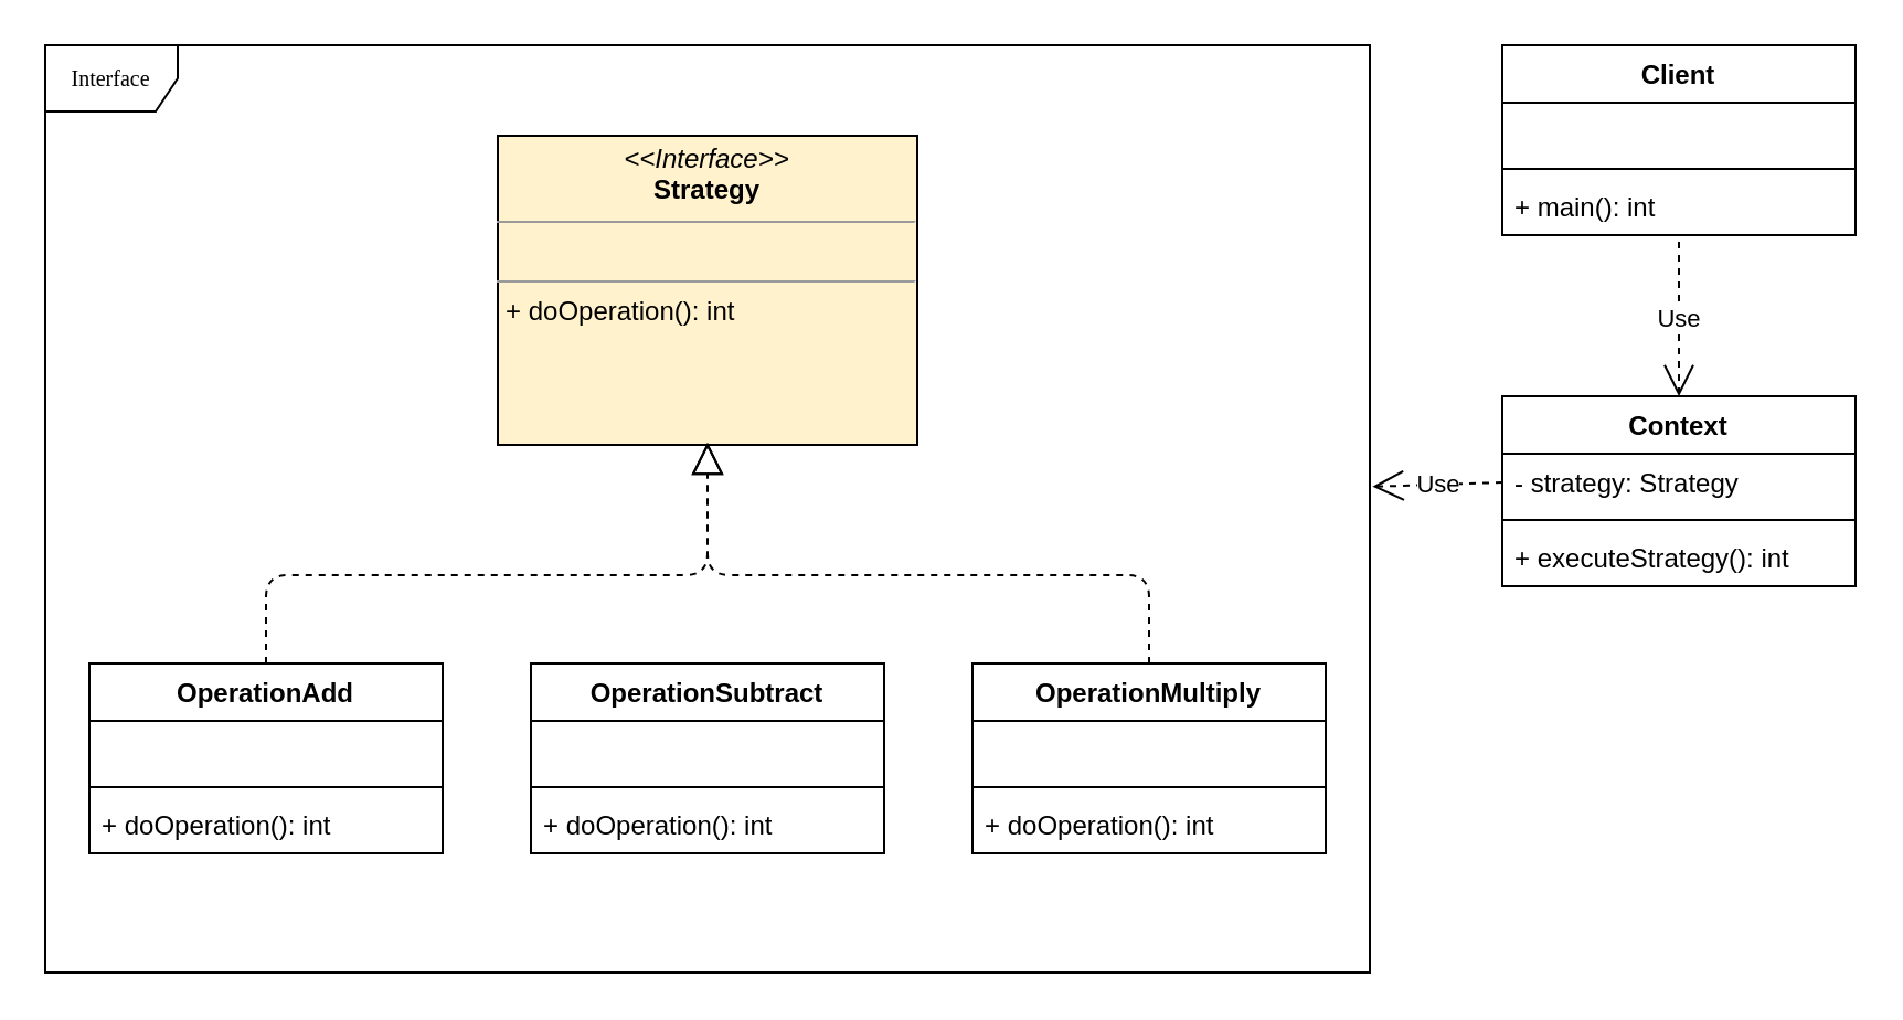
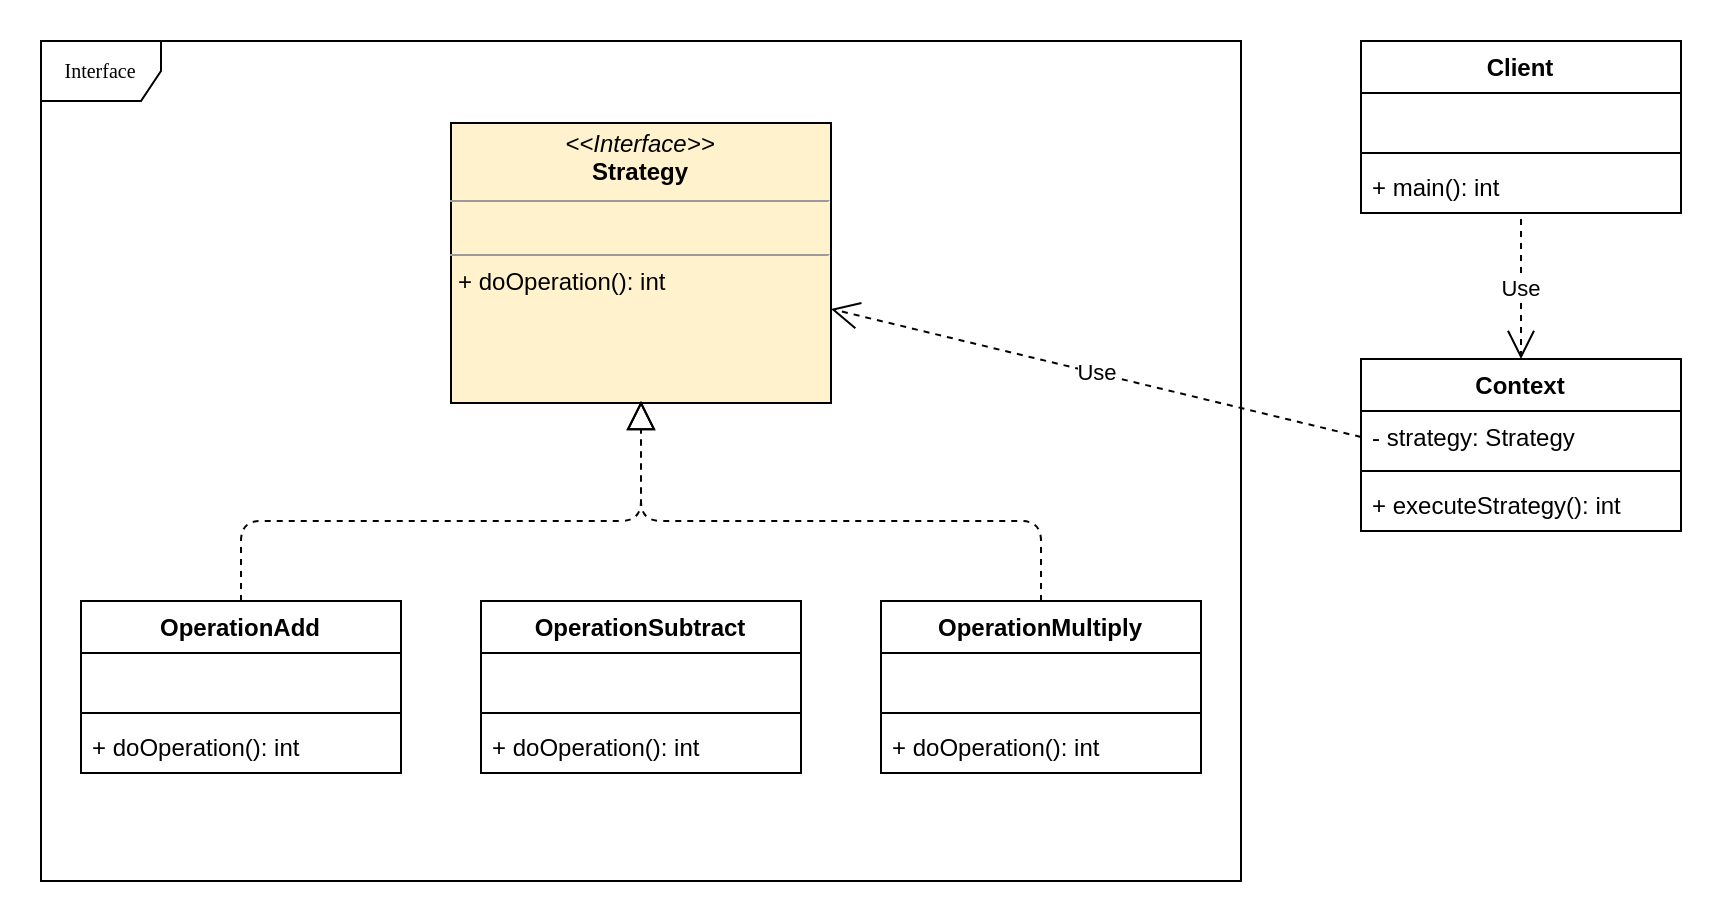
  <mxCell id="0" />
  <mxCell id="1" parent="0" />
  <mxCell id="2" value="Interface" style="shape=umlFrame;whiteSpace=wrap;html=1;rounded=0;shadow=0;comic=0;labelBackgroundColor=none;strokeWidth=1;fontFamily=Verdana;fontSize=10;align=center;" parent="1" vertex="1"><mxGeometry x="20" y="20" width="600" height="420" as="geometry" /></mxCell>
  <mxCell id="3" value="&lt;p style=&quot;margin: 0px ; margin-top: 4px ; text-align: center&quot;&gt;&lt;i&gt;&amp;lt;&amp;lt;Interface&amp;gt;&amp;gt;&lt;/i&gt;&lt;br&gt;&lt;b&gt;Strategy&lt;/b&gt;&lt;/p&gt;&lt;hr size=&quot;1&quot;&gt;&lt;p style=&quot;margin: 0px ; margin-left: 4px&quot;&gt;&lt;br&gt;&lt;/p&gt;&lt;hr size=&quot;1&quot;&gt;&lt;p style=&quot;margin: 0px ; margin-left: 4px&quot;&gt;+ doOperation(): int&lt;br&gt;&lt;br&gt;&lt;/p&gt;" style="verticalAlign=top;align=left;overflow=fill;fontSize=12;fontFamily=Helvetica;html=1;rounded=0;shadow=0;comic=0;labelBackgroundColor=none;strokeWidth=1;fillColor=#fff2cc;" parent="1" vertex="1"><mxGeometry x="225" y="61" width="190" height="140" as="geometry" /></mxCell>
  <mxCell id="4" value="Context" style="swimlane;fontStyle=1;align=center;verticalAlign=top;childLayout=stackLayout;horizontal=1;startSize=26;horizontalStack=0;resizeParent=1;resizeParentMax=0;resizeLast=0;collapsible=1;marginBottom=0;" vertex="1" parent="1"><mxGeometry x="680" y="179" width="160" height="86" as="geometry" /></mxCell>
  <mxCell id="5" value="- strategy: Strategy" style="text;strokeColor=none;fillColor=none;align=left;verticalAlign=top;spacingLeft=4;spacingRight=4;overflow=hidden;rotatable=0;points=[[0,0.5],[1,0.5]];portConstraint=eastwest;" vertex="1" parent="4"><mxGeometry y="26" width="160" height="26" as="geometry" /></mxCell>
  <mxCell id="6" value="" style="line;strokeWidth=1;fillColor=none;align=left;verticalAlign=middle;spacingTop=-1;spacingLeft=3;spacingRight=3;rotatable=0;labelPosition=right;points=[];portConstraint=eastwest;" vertex="1" parent="4"><mxGeometry y="52" width="160" height="8" as="geometry" /></mxCell>
  <mxCell id="7" value="+ executeStrategy(): int" style="text;strokeColor=none;fillColor=none;align=left;verticalAlign=top;spacingLeft=4;spacingRight=4;overflow=hidden;rotatable=0;points=[[0,0.5],[1,0.5]];portConstraint=eastwest;" vertex="1" parent="4"><mxGeometry y="60" width="160" height="26" as="geometry" /></mxCell>
  <mxCell id="8" value="Client" style="swimlane;fontStyle=1;align=center;verticalAlign=top;childLayout=stackLayout;horizontal=1;startSize=26;horizontalStack=0;resizeParent=1;resizeParentMax=0;resizeLast=0;collapsible=1;marginBottom=0;" vertex="1" parent="1"><mxGeometry x="680" y="20" width="160" height="86" as="geometry" /></mxCell>
  <mxCell id="9" value=" " style="text;strokeColor=none;fillColor=none;align=left;verticalAlign=top;spacingLeft=4;spacingRight=4;overflow=hidden;rotatable=0;points=[[0,0.5],[1,0.5]];portConstraint=eastwest;" vertex="1" parent="8"><mxGeometry y="26" width="160" height="26" as="geometry" /></mxCell>
  <mxCell id="10" value="" style="line;strokeWidth=1;fillColor=none;align=left;verticalAlign=middle;spacingTop=-1;spacingLeft=3;spacingRight=3;rotatable=0;labelPosition=right;points=[];portConstraint=eastwest;" vertex="1" parent="8"><mxGeometry y="52" width="160" height="8" as="geometry" /></mxCell>
  <mxCell id="11" value="+ main(): int" style="text;strokeColor=none;fillColor=none;align=left;verticalAlign=top;spacingLeft=4;spacingRight=4;overflow=hidden;rotatable=0;points=[[0,0.5],[1,0.5]];portConstraint=eastwest;" vertex="1" parent="8"><mxGeometry y="60" width="160" height="26" as="geometry" /></mxCell>
  <mxCell id="12" value="Use" style="endArrow=open;endSize=12;dashed=1;html=1;entryX=0.5;entryY=0;entryDx=0;entryDy=0;" edge="1" parent="1" target="4"><mxGeometry width="160" relative="1" as="geometry"><mxPoint x="760" y="109" as="sourcePoint" /><mxPoint x="870" y="139" as="targetPoint" /></mxGeometry></mxCell>
  <mxCell id="13" value="OperationMultiply" style="swimlane;fontStyle=1;align=center;verticalAlign=top;childLayout=stackLayout;horizontal=1;startSize=26;horizontalStack=0;resizeParent=1;resizeParentMax=0;resizeLast=0;collapsible=1;marginBottom=0;" vertex="1" parent="1"><mxGeometry x="440" y="300" width="160" height="86" as="geometry" /></mxCell>
  <mxCell id="14" value=" " style="text;strokeColor=none;fillColor=none;align=left;verticalAlign=top;spacingLeft=4;spacingRight=4;overflow=hidden;rotatable=0;points=[[0,0.5],[1,0.5]];portConstraint=eastwest;" vertex="1" parent="13"><mxGeometry y="26" width="160" height="26" as="geometry" /></mxCell>
  <mxCell id="15" value="" style="line;strokeWidth=1;fillColor=none;align=left;verticalAlign=middle;spacingTop=-1;spacingLeft=3;spacingRight=3;rotatable=0;labelPosition=right;points=[];portConstraint=eastwest;" vertex="1" parent="13"><mxGeometry y="52" width="160" height="8" as="geometry" /></mxCell>
  <mxCell id="16" value="+ doOperation(): int" style="text;strokeColor=none;fillColor=none;align=left;verticalAlign=top;spacingLeft=4;spacingRight=4;overflow=hidden;rotatable=0;points=[[0,0.5],[1,0.5]];portConstraint=eastwest;" vertex="1" parent="13"><mxGeometry y="60" width="160" height="26" as="geometry" /></mxCell>
  <mxCell id="17" value="OperationAdd" style="swimlane;fontStyle=1;align=center;verticalAlign=top;childLayout=stackLayout;horizontal=1;startSize=26;horizontalStack=0;resizeParent=1;resizeParentMax=0;resizeLast=0;collapsible=1;marginBottom=0;" vertex="1" parent="1"><mxGeometry x="40" y="300" width="160" height="86" as="geometry" /></mxCell>
  <mxCell id="18" value=" " style="text;strokeColor=none;fillColor=none;align=left;verticalAlign=top;spacingLeft=4;spacingRight=4;overflow=hidden;rotatable=0;points=[[0,0.5],[1,0.5]];portConstraint=eastwest;" vertex="1" parent="17"><mxGeometry y="26" width="160" height="26" as="geometry" /></mxCell>
  <mxCell id="19" value="" style="line;strokeWidth=1;fillColor=none;align=left;verticalAlign=middle;spacingTop=-1;spacingLeft=3;spacingRight=3;rotatable=0;labelPosition=right;points=[];portConstraint=eastwest;" vertex="1" parent="17"><mxGeometry y="52" width="160" height="8" as="geometry" /></mxCell>
  <mxCell id="20" value="+ doOperation(): int" style="text;strokeColor=none;fillColor=none;align=left;verticalAlign=top;spacingLeft=4;spacingRight=4;overflow=hidden;rotatable=0;points=[[0,0.5],[1,0.5]];portConstraint=eastwest;" vertex="1" parent="17"><mxGeometry y="60" width="160" height="26" as="geometry" /></mxCell>
  <mxCell id="21" value="OperationSubtract" style="swimlane;fontStyle=1;align=center;verticalAlign=top;childLayout=stackLayout;horizontal=1;startSize=26;horizontalStack=0;resizeParent=1;resizeParentMax=0;resizeLast=0;collapsible=1;marginBottom=0;" vertex="1" parent="1"><mxGeometry x="240" y="300" width="160" height="86" as="geometry" /></mxCell>
  <mxCell id="22" value=" " style="text;strokeColor=none;fillColor=none;align=left;verticalAlign=top;spacingLeft=4;spacingRight=4;overflow=hidden;rotatable=0;points=[[0,0.5],[1,0.5]];portConstraint=eastwest;" vertex="1" parent="21"><mxGeometry y="26" width="160" height="26" as="geometry" /></mxCell>
  <mxCell id="23" value="" style="line;strokeWidth=1;fillColor=none;align=left;verticalAlign=middle;spacingTop=-1;spacingLeft=3;spacingRight=3;rotatable=0;labelPosition=right;points=[];portConstraint=eastwest;" vertex="1" parent="21"><mxGeometry y="52" width="160" height="8" as="geometry" /></mxCell>
  <mxCell id="24" value="+ doOperation(): int" style="text;strokeColor=none;fillColor=none;align=left;verticalAlign=top;spacingLeft=4;spacingRight=4;overflow=hidden;rotatable=0;points=[[0,0.5],[1,0.5]];portConstraint=eastwest;" vertex="1" parent="21"><mxGeometry y="60" width="160" height="26" as="geometry" /></mxCell>
  <mxCell id="25" value="" style="endArrow=block;dashed=1;endFill=0;endSize=12;html=1;" edge="1" parent="1"><mxGeometry width="160" relative="1" as="geometry"><mxPoint x="520" y="300" as="sourcePoint" /><mxPoint x="320" y="200" as="targetPoint" /><Array as="points"><mxPoint x="520" y="260" /><mxPoint x="320" y="260" /></Array></mxGeometry></mxCell>
  <mxCell id="26" value="" style="endArrow=block;dashed=1;endFill=0;endSize=12;html=1;exitX=0.5;exitY=0;exitDx=0;exitDy=0;" edge="1" parent="1" source="17"><mxGeometry width="160" relative="1" as="geometry"><mxPoint x="530" y="310" as="sourcePoint" /><mxPoint x="320" y="200" as="targetPoint" /><Array as="points"><mxPoint x="120" y="260" /><mxPoint x="320" y="260" /></Array></mxGeometry></mxCell>
- <mxCell id="27" value="Use" style="endArrow=open;endSize=12;dashed=1;html=1;exitX=0;exitY=0.5;exitDx=0;exitDy=0;entryX=1.002;entryY=0.476;entryDx=0;entryDy=0;entryPerimeter=0;" edge="1" parent="1" source="5" target="2"><mxGeometry width="160" relative="1" as="geometry"><mxPoint x="350" y="200" as="sourcePoint" /><mxPoint x="622" y="222" as="targetPoint" /></mxGeometry></mxCell>
+ <mxCell id="27" value="Use" style="endArrow=open;endSize=12;dashed=1;html=1;exitX=0;exitY=0.5;exitDx=0;exitDy=0;" edge="1" parent="1" source="5" target="3"><mxGeometry width="160" relative="1" as="geometry"><mxPoint x="350" y="200" as="sourcePoint" /><mxPoint x="622" y="222" as="targetPoint" /></mxGeometry></mxCell>
